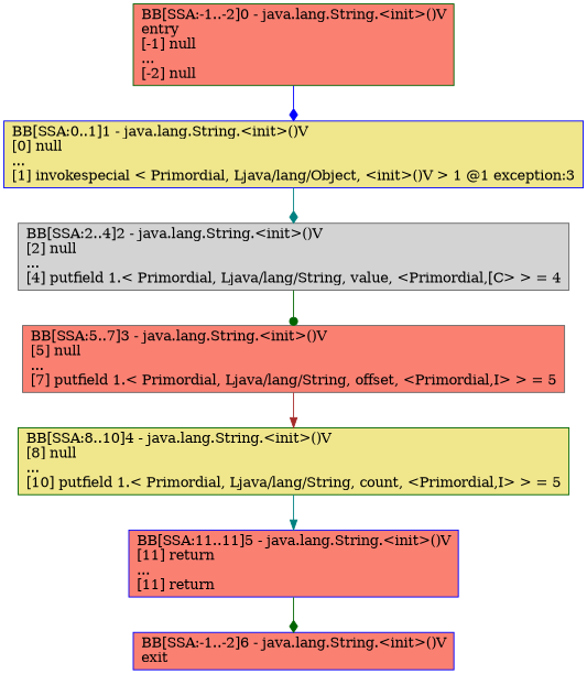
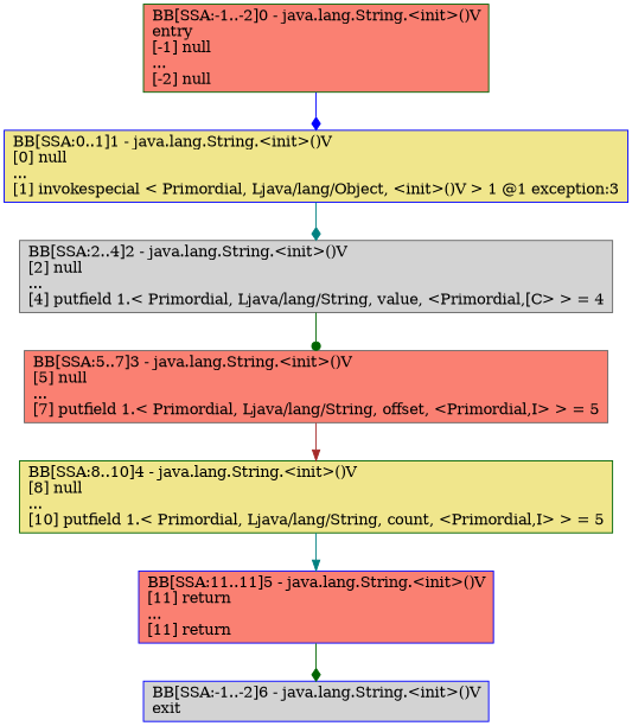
  digraph {
    node [color=blue shape=box style=filled fillcolor=salmon]
    edge [color=teal arrowhead=diamond]
    n1 [color=darkgreen label="BB[SSA:8..10]4 - java.lang.String.<init>()V\l[8] null\l...\l[10] putfield 1.< Primordial, Ljava/lang/String, count, <Primordial,I> > = 5\l" fillcolor=khaki]
    n2 [label="BB[SSA:11..11]5 - java.lang.String.<init>()V\l[11] return\l...\l[11] return\l"]
    n3 [color=gray40 label="BB[SSA:2..4]2 - java.lang.String.<init>()V\l[2] null\l...\l[4] putfield 1.< Primordial, Ljava/lang/String, value, <Primordial,[C> > = 4\l" fillcolor=lightgrey]
    n4 [color=gray40 label="BB[SSA:5..7]3 - java.lang.String.<init>()V\l[5] null\l...\l[7] putfield 1.< Primordial, Ljava/lang/String, offset, <Primordial,I> > = 5\l"]
-   n5 [label="BB[SSA:-1..-2]6 - java.lang.String.<init>()V\lexit\l"]
+   n5 [label="BB[SSA:-1..-2]6 - java.lang.String.<init>()V\lexit\l" fillcolor=lightgrey]
    n6 [label="BB[SSA:0..1]1 - java.lang.String.<init>()V\l[0] null\l...\l[1] invokespecial < Primordial, Ljava/lang/Object, <init>()V > 1 @1 exception:3\l" fillcolor=khaki]
    n7 [color=darkgreen label="BB[SSA:-1..-2]0 - java.lang.String.<init>()V\lentry\l[-1] null\l...\l[-2] null\l"]
    n1 -> n2 [arrowhead=normal]
    n2 -> n5 [color=darkgreen]
    n3 -> n4 [color=darkgreen arrowhead=dot]
    n4 -> n1 [color=brown arrowhead=normal]
    n6 -> n3
    n7 -> n6 [color=blue]
  }
